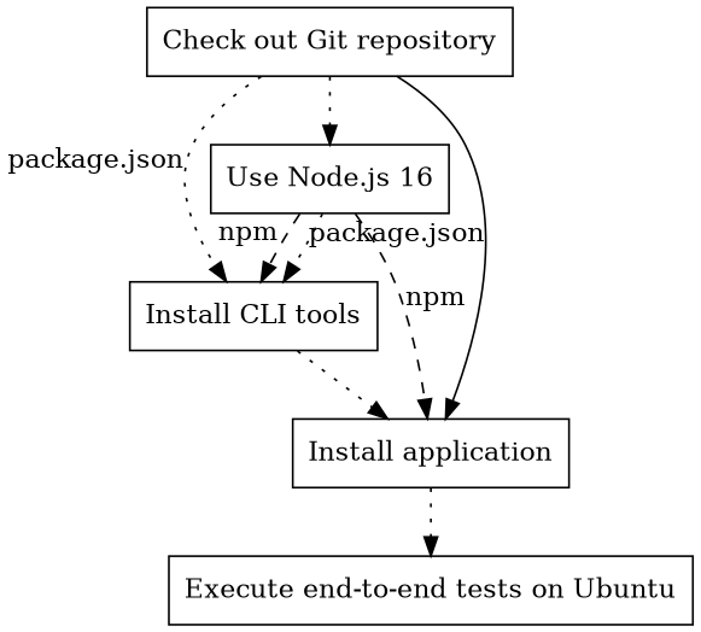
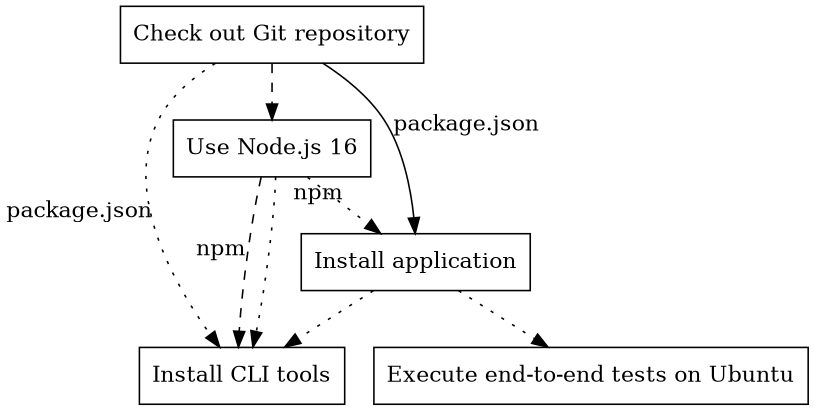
  digraph {
    node [shape=rect]
    edge [style=dotted]
    "Check out Git repository"
    "Use Node.js 16"
    "Install CLI tools"
    "Install application"
    "Execute end-to-end tests on Ubuntu"
-   "Check out Git repository" -> "Use Node.js 16"
+   "Check out Git repository" -> "Use Node.js 16" [style=dashed]
    "Check out Git repository" -> "Install CLI tools" [decorate=false xlabel="package.json"]
    "Check out Git repository" -> "Install application" [decorate=false xlabel="package.json" style=""]
    "Use Node.js 16" -> "Install CLI tools" [style=dashed xlabel=npm]
    "Use Node.js 16" -> "Install CLI tools"
-   "Use Node.js 16" -> "Install application" [style=dashed xlabel=npm]
-   "Install CLI tools" -> "Install application"
+   "Use Node.js 16" -> "Install application" [xlabel=npm]
+   "Install application" -> "Install CLI tools"
    "Install application" -> "Execute end-to-end tests on Ubuntu"
  }
